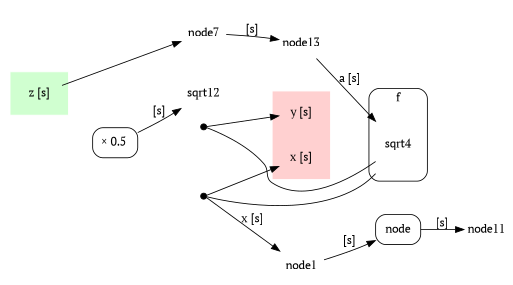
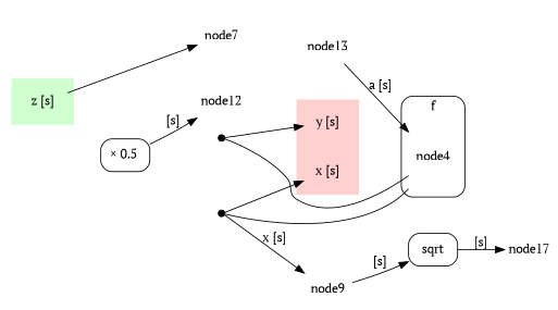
  digraph {
    fontname="PT Serif"
    rankdir=LR
    node [fontname="PT Serif" shape=none]
    edge [fontname="PT Serif"]
    n1 [label="z [s]"]
-   node4 [fixedsize=true height=1.0 label=sqrt4]
+   node4 [fixedsize=true height=1.0]
    n3 [label="x [s]"]
    n4 [label="y [s]"]
    n5 [label="× 0.5 " shape=box style=rounded]
    node7 [fixedsize=true height=1.0]
-   node12 [fixedsize=true shape=plaintext label=sqrt12]
+   node12 [fixedsize=true shape=plaintext]
    node5 [color=black fillcolor=black shape=point style=filled width=0.1]
    node6 [color=black fillcolor=black shape=point style=filled width=0.1]
    node13 [fixedsize=true shape=plaintext]
-   node9 [fixedsize=true shape=plaintext label=node1]
-   n12 [label="node" shape=box style=rounded]
-   node11 [fixedsize=true shape=plaintext]
+   node9 [fixedsize=true shape=plaintext]
+   n12 [label=sqrt shape=box style=rounded]
+   node11 [fixedsize=true shape=plaintext label=node17]
    subgraph cluster_1 {
      bgcolor="#d0FFd0"
      color=white
      shape=plaintext
      n1
    }
    subgraph cluster_2 {
      label=f
      shape=box
      style=rounded
      node4
    }
    subgraph cluster_3 {
      bgcolor="#FFd0d0"
      color=white
      shape=plaintext
      n3
      n4
    }
    n1 -> n5 [style=invis]
    n1 -> node7
    n1 -> node12 [style=invis]
    node4 -> node5 [constraint=false dir=none weight=0]
    node4 -> node6 [constraint=false dir=none weight=0]
    n5 -> n4 [style=invis]
    n5 -> node12 [label="[s]" weight=0]
    node7 -> n4 [style=invis]
-   node7 -> node13 [label="[s]" weight=0.5]
    node12 -> n4 [style=invis]
    node5 -> n4
    node6 -> n3
    node6 -> node9 [label="x [s]" weight=0.5]
    node13 -> node4 [label="a [s]" weight=0.5]
    node9 -> n12 [label="[s]" weight=0.5]
    n12 -> node11 [label="[s]" weight=0]
  }
